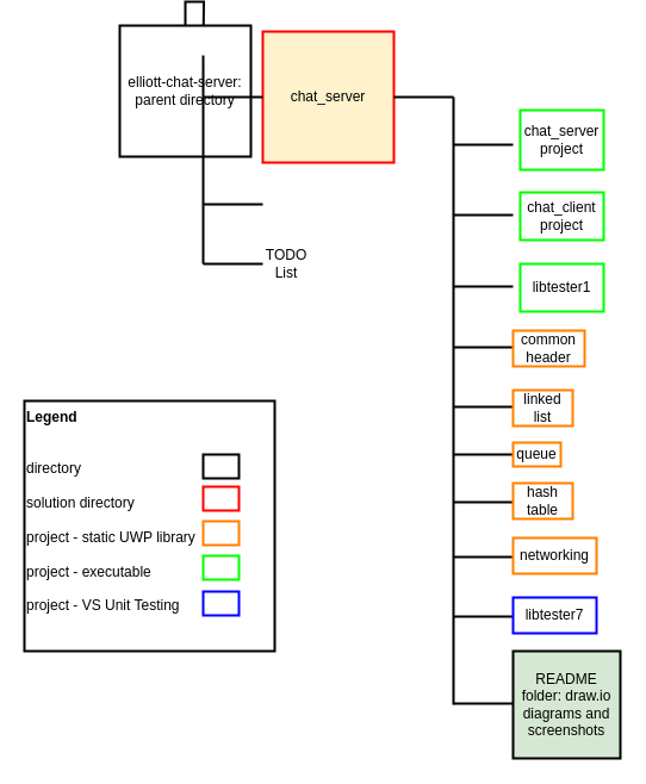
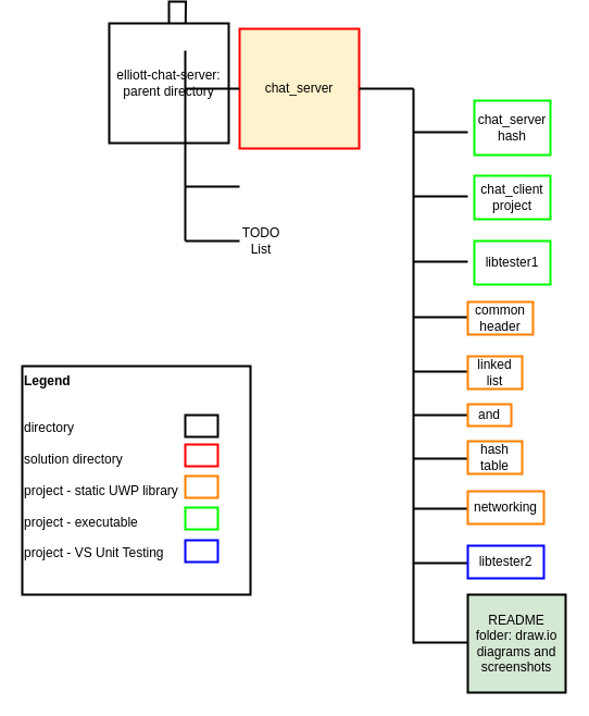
  <mxCell id="0" />
  <mxCell id="1" parent="0" />
  <mxCell id="2" style="edgeStyle=orthogonalEdgeStyle;rounded=0;orthogonalLoop=1;jettySize=auto;html=1;endArrow=none;endFill=0;strokeWidth=2;" edge="1" parent="1" source="3"><mxGeometry relative="1" as="geometry"><mxPoint x="170" y="45" as="targetPoint" /></mxGeometry></mxCell>
  <mxCell id="3" value="elliott-chat-server:&lt;div&gt;parent directory&lt;/div&gt;" style="whiteSpace=wrap;html=1;aspect=fixed;strokeWidth=2;" parent="1" vertex="1"><mxGeometry x="100" y="20" width="110" height="110" as="geometry" /></mxCell>
  <mxCell id="4" value="" style="endArrow=none;html=1;rounded=0;strokeWidth=2;" parent="1" edge="1"><mxGeometry width="50" height="50" relative="1" as="geometry"><mxPoint x="170" y="220" as="sourcePoint" /><mxPoint x="170" y="45" as="targetPoint" /></mxGeometry></mxCell>
  <mxCell id="5" value="chat_server" style="whiteSpace=wrap;html=1;aspect=fixed;strokeWidth=2;strokeColor=#FF0000;fillColor=#fff2cc;" vertex="1" parent="1"><mxGeometry x="220" y="25" width="110" height="110" as="geometry" /></mxCell>
  <mxCell id="6" style="edgeStyle=orthogonalEdgeStyle;rounded=0;orthogonalLoop=1;jettySize=auto;html=1;endArrow=none;endFill=0;strokeWidth=2;" edge="1" parent="1"><mxGeometry relative="1" as="geometry"><mxPoint x="220" y="80" as="targetPoint" /><mxPoint x="170" y="80" as="sourcePoint" /></mxGeometry></mxCell>
  <mxCell id="7" style="edgeStyle=orthogonalEdgeStyle;rounded=0;orthogonalLoop=1;jettySize=auto;html=1;endArrow=none;endFill=0;strokeWidth=2;" edge="1" parent="1"><mxGeometry relative="1" as="geometry"><mxPoint x="430" y="120" as="targetPoint" /><mxPoint x="380" y="120" as="sourcePoint" /></mxGeometry></mxCell>
  <mxCell id="8" style="edgeStyle=orthogonalEdgeStyle;rounded=0;orthogonalLoop=1;jettySize=auto;html=1;endArrow=none;endFill=0;strokeWidth=2;" edge="1" parent="1"><mxGeometry relative="1" as="geometry"><mxPoint x="380" y="80" as="targetPoint" /><mxPoint x="330" y="80" as="sourcePoint" /></mxGeometry></mxCell>
  <mxCell id="9" value="" style="endArrow=none;html=1;rounded=0;strokeWidth=2;" edge="1" parent="1"><mxGeometry width="50" height="50" relative="1" as="geometry"><mxPoint x="380" y="590" as="sourcePoint" /><mxPoint x="380" y="80" as="targetPoint" /></mxGeometry></mxCell>
  <mxCell id="10" value="" style="endArrow=none;html=1;strokeWidth=2;" edge="1" parent="1"><mxGeometry width="50" height="50" relative="1" as="geometry"><mxPoint x="170" y="170" as="sourcePoint" /><mxPoint x="220" y="170" as="targetPoint" /></mxGeometry></mxCell>
  <mxCell id="11" style="edgeStyle=orthogonalEdgeStyle;rounded=0;orthogonalLoop=1;jettySize=auto;html=1;endArrow=none;endFill=0;strokeWidth=2;" edge="1" parent="1"><mxGeometry relative="1" as="geometry"><mxPoint x="430" y="589" as="targetPoint" /><mxPoint x="380" y="589" as="sourcePoint" /></mxGeometry></mxCell>
- <mxCell id="12" value="chat_server project" style="text;html=1;fillColor=none;align=center;verticalAlign=middle;whiteSpace=wrap;rounded=0;strokeWidth=2;strokeColor=#00FF00;" vertex="1" parent="1"><mxGeometry x="436" y="91" width="70" height="50" as="geometry" /></mxCell>
+ <mxCell id="12" value="chat_server hash" style="text;html=1;fillColor=none;align=center;verticalAlign=middle;whiteSpace=wrap;rounded=0;strokeWidth=2;strokeColor=#00FF00;" vertex="1" parent="1"><mxGeometry x="436" y="91" width="70" height="50" as="geometry" /></mxCell>
  <mxCell id="13" value="README folder: draw.io diagrams and screenshots" style="whiteSpace=wrap;html=1;aspect=fixed;strokeWidth=2;fillColor=#d5e8d4;" vertex="1" parent="1"><mxGeometry x="430" y="545" width="90" height="90" as="geometry" /></mxCell>
  <mxCell id="14" style="edgeStyle=orthogonalEdgeStyle;rounded=0;orthogonalLoop=1;jettySize=auto;html=1;endArrow=none;endFill=0;strokeWidth=2;" edge="1" parent="1"><mxGeometry relative="1" as="geometry"><mxPoint x="430" y="179" as="targetPoint" /><mxPoint x="380" y="179" as="sourcePoint" /></mxGeometry></mxCell>
  <mxCell id="15" value="chat_client project" style="text;html=1;fillColor=none;align=center;verticalAlign=middle;whiteSpace=wrap;rounded=0;strokeWidth=2;strokeColor=#00FF00;" vertex="1" parent="1"><mxGeometry x="436" y="160" width="70" height="40" as="geometry" /></mxCell>
  <mxCell id="16" style="edgeStyle=orthogonalEdgeStyle;rounded=0;orthogonalLoop=1;jettySize=auto;html=1;endArrow=none;endFill=0;strokeWidth=2;" edge="1" parent="1"><mxGeometry relative="1" as="geometry"><mxPoint x="430" y="239" as="targetPoint" /><mxPoint x="380" y="239" as="sourcePoint" /></mxGeometry></mxCell>
  <mxCell id="17" value="libtester1" style="text;html=1;fillColor=none;align=center;verticalAlign=middle;whiteSpace=wrap;rounded=0;strokeWidth=2;strokeColor=#00FF00;" vertex="1" parent="1"><mxGeometry x="436" y="220" width="70" height="40" as="geometry" /></mxCell>
  <mxCell id="18" style="edgeStyle=orthogonalEdgeStyle;rounded=0;orthogonalLoop=1;jettySize=auto;html=1;endArrow=none;endFill=0;strokeWidth=2;" edge="1" parent="1"><mxGeometry relative="1" as="geometry"><mxPoint x="430" y="290" as="targetPoint" /><mxPoint x="380" y="290" as="sourcePoint" /></mxGeometry></mxCell>
  <mxCell id="19" value="common header" style="text;html=1;fillColor=none;align=center;verticalAlign=middle;whiteSpace=wrap;rounded=0;strokeWidth=2;strokeColor=#FF8000;" vertex="1" parent="1"><mxGeometry x="430" y="276" width="60" height="30" as="geometry" /></mxCell>
  <mxCell id="20" style="edgeStyle=orthogonalEdgeStyle;rounded=0;orthogonalLoop=1;jettySize=auto;html=1;endArrow=none;endFill=0;strokeWidth=2;" edge="1" parent="1"><mxGeometry relative="1" as="geometry"><mxPoint x="430" y="340" as="targetPoint" /><mxPoint x="380" y="340" as="sourcePoint" /></mxGeometry></mxCell>
  <mxCell id="21" value="linked list" style="text;html=1;fillColor=none;align=center;verticalAlign=middle;whiteSpace=wrap;rounded=0;strokeWidth=2;strokeColor=#FF8000;" vertex="1" parent="1"><mxGeometry x="430" y="326" width="50" height="30" as="geometry" /></mxCell>
  <mxCell id="22" style="edgeStyle=orthogonalEdgeStyle;rounded=0;orthogonalLoop=1;jettySize=auto;html=1;endArrow=none;endFill=0;strokeWidth=2;" edge="1" parent="1"><mxGeometry relative="1" as="geometry"><mxPoint x="430" y="380" as="targetPoint" /><mxPoint x="380" y="380" as="sourcePoint" /></mxGeometry></mxCell>
- <mxCell id="23" value="queue" style="text;html=1;fillColor=none;align=center;verticalAlign=middle;whiteSpace=wrap;rounded=0;strokeWidth=2;strokeColor=#FF8000;" vertex="1" parent="1"><mxGeometry x="430" y="370" width="40" height="20" as="geometry" /></mxCell>
+ <mxCell id="23" value="and" style="text;html=1;fillColor=none;align=center;verticalAlign=middle;whiteSpace=wrap;rounded=0;strokeWidth=2;strokeColor=#FF8000;" vertex="1" parent="1"><mxGeometry x="430" y="370" width="40" height="20" as="geometry" /></mxCell>
  <mxCell id="24" style="edgeStyle=orthogonalEdgeStyle;rounded=0;orthogonalLoop=1;jettySize=auto;html=1;endArrow=none;endFill=0;strokeWidth=2;" edge="1" parent="1"><mxGeometry relative="1" as="geometry"><mxPoint x="430" y="420" as="targetPoint" /><mxPoint x="380" y="420" as="sourcePoint" /></mxGeometry></mxCell>
  <mxCell id="25" value="hash table" style="text;html=1;fillColor=none;align=center;verticalAlign=middle;whiteSpace=wrap;rounded=0;strokeWidth=2;strokeColor=#FF8000;" vertex="1" parent="1"><mxGeometry x="430" y="404" width="50" height="30" as="geometry" /></mxCell>
  <mxCell id="26" value="" style="group" vertex="1" connectable="0" parent="1"><mxGeometry x="20" y="335" width="210" height="210" as="geometry" /></mxCell>
  <mxCell id="27" value="&lt;b&gt;Legend&lt;br&gt;&lt;/b&gt;&lt;br&gt;&lt;br&gt;directory&lt;br&gt;&lt;br&gt;solution directory&lt;br&gt;&lt;br&gt;project - static UWP library&lt;br&gt;&lt;br&gt;project - executable&lt;br&gt;&lt;br&gt;project - VS Unit Testing" style="whiteSpace=wrap;html=1;aspect=fixed;align=left;verticalAlign=top;strokeWidth=2;" vertex="1" parent="26"><mxGeometry width="210" height="210" as="geometry" /></mxCell>
  <mxCell id="28" value="" style="rounded=0;whiteSpace=wrap;html=1;align=left;strokeWidth=2;" vertex="1" parent="26"><mxGeometry x="150" y="45" width="30" height="20" as="geometry" /></mxCell>
  <mxCell id="29" value="" style="rounded=0;whiteSpace=wrap;html=1;align=left;strokeWidth=2;strokeColor=#FF0000;" vertex="1" parent="26"><mxGeometry x="150" y="72" width="30" height="20" as="geometry" /></mxCell>
  <mxCell id="30" value="" style="rounded=0;whiteSpace=wrap;html=1;align=left;strokeWidth=2;strokeColor=#FF8000;" vertex="1" parent="26"><mxGeometry x="150" y="101" width="30" height="20" as="geometry" /></mxCell>
  <mxCell id="31" value="" style="rounded=0;whiteSpace=wrap;html=1;align=left;strokeWidth=2;strokeColor=#00FF00;" vertex="1" parent="26"><mxGeometry x="150" y="130" width="30" height="20" as="geometry" /></mxCell>
  <mxCell id="32" value="" style="rounded=0;whiteSpace=wrap;html=1;align=left;strokeWidth=2;strokeColor=#0000FF;" vertex="1" parent="26"><mxGeometry x="150" y="160" width="30" height="20" as="geometry" /></mxCell>
  <mxCell id="33" value="" style="endArrow=none;html=1;strokeWidth=2;" edge="1" parent="1"><mxGeometry width="50" height="50" relative="1" as="geometry"><mxPoint x="170" y="220" as="sourcePoint" /><mxPoint x="220" y="220" as="targetPoint" /></mxGeometry></mxCell>
  <mxCell id="34" value="TODO List" style="text;html=1;strokeColor=none;fillColor=none;align=center;verticalAlign=middle;whiteSpace=wrap;rounded=0;" vertex="1" parent="1"><mxGeometry x="220" y="210" width="40" height="20" as="geometry" /></mxCell>
  <mxCell id="35" style="edgeStyle=orthogonalEdgeStyle;rounded=0;orthogonalLoop=1;jettySize=auto;html=1;endArrow=none;endFill=0;strokeWidth=2;" edge="1" parent="1"><mxGeometry relative="1" as="geometry"><mxPoint x="430" y="466" as="targetPoint" /><mxPoint x="380" y="466" as="sourcePoint" /></mxGeometry></mxCell>
  <mxCell id="36" value="networking" style="text;html=1;fillColor=none;align=center;verticalAlign=middle;whiteSpace=wrap;rounded=0;strokeWidth=2;strokeColor=#FF8000;" vertex="1" parent="1"><mxGeometry x="430" y="450" width="70" height="30" as="geometry" /></mxCell>
  <mxCell id="37" style="edgeStyle=orthogonalEdgeStyle;rounded=0;orthogonalLoop=1;jettySize=auto;html=1;endArrow=none;endFill=0;strokeWidth=2;" edge="1" parent="1"><mxGeometry relative="1" as="geometry"><mxPoint x="430" y="516" as="targetPoint" /><mxPoint x="380" y="516" as="sourcePoint" /></mxGeometry></mxCell>
- <mxCell id="38" value="libtester7" style="text;html=1;fillColor=none;align=center;verticalAlign=middle;whiteSpace=wrap;rounded=0;strokeWidth=2;strokeColor=#0000FF;" vertex="1" parent="1"><mxGeometry x="430" y="500" width="70" height="30" as="geometry" /></mxCell>
+ <mxCell id="38" value="libtester2" style="text;html=1;fillColor=none;align=center;verticalAlign=middle;whiteSpace=wrap;rounded=0;strokeWidth=2;strokeColor=#0000FF;" vertex="1" parent="1"><mxGeometry x="430" y="500" width="70" height="30" as="geometry" /></mxCell>
